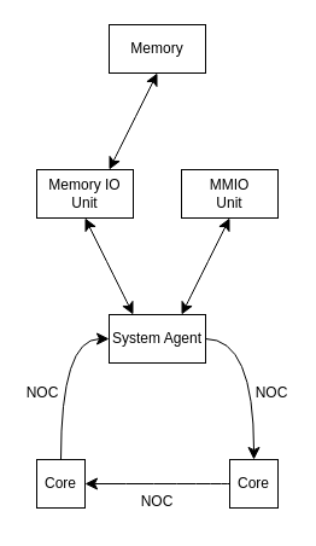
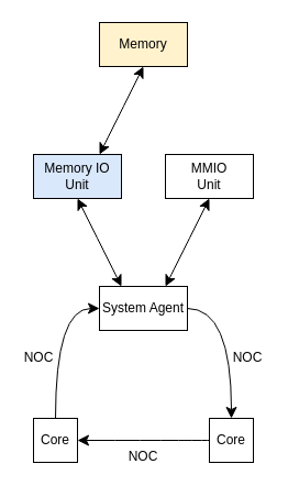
  <mxCell id="0" />
  <mxCell id="1" parent="0" />
  <mxCell id="2" style="edgeStyle=none;curved=1;rounded=0;orthogonalLoop=1;jettySize=auto;html=1;exitX=0;exitY=0.5;exitDx=0;exitDy=0;entryX=1;entryY=0.5;entryDx=0;entryDy=0;fontSize=12;startSize=8;endSize=8;" edge="1" parent="1" source="3" target="5"><mxGeometry relative="1" as="geometry" /></mxCell>
  <mxCell id="3" value="Core" style="rounded=0;whiteSpace=wrap;html=1;" vertex="1" parent="1"><mxGeometry x="190" y="380" width="40" height="40" as="geometry" /></mxCell>
  <mxCell id="4" style="edgeStyle=orthogonalEdgeStyle;curved=1;rounded=0;orthogonalLoop=1;jettySize=auto;html=1;exitX=0.5;exitY=0;exitDx=0;exitDy=0;entryX=0;entryY=0.5;entryDx=0;entryDy=0;fontSize=12;startSize=8;endSize=8;" edge="1" parent="1" source="5" target="12"><mxGeometry relative="1" as="geometry" /></mxCell>
  <mxCell id="5" value="Core" style="rounded=0;whiteSpace=wrap;html=1;" vertex="1" parent="1"><mxGeometry x="30" y="380" width="40" height="40" as="geometry" /></mxCell>
  <mxCell id="6" style="edgeStyle=none;curved=1;rounded=0;orthogonalLoop=1;jettySize=auto;html=1;exitX=0.75;exitY=0;exitDx=0;exitDy=0;entryX=0.5;entryY=1;entryDx=0;entryDy=0;fontSize=12;startSize=8;endSize=8;startArrow=classic;startFill=1;" edge="1" parent="1" source="7" target="8"><mxGeometry relative="1" as="geometry" /></mxCell>
- <mxCell id="7" value="Memory IO Unit" style="rounded=0;whiteSpace=wrap;html=1;" vertex="1" parent="1"><mxGeometry x="30" y="140" width="80" height="40" as="geometry" /></mxCell>
- <mxCell id="8" value="Memory" style="rounded=0;whiteSpace=wrap;html=1;" vertex="1" parent="1"><mxGeometry x="90" y="20" width="80" height="40" as="geometry" /></mxCell>
+ <mxCell id="7" value="Memory IO Unit" style="rounded=0;whiteSpace=wrap;html=1;fillColor=#dae8fc;" vertex="1" parent="1"><mxGeometry x="30" y="140" width="80" height="40" as="geometry" /></mxCell>
+ <mxCell id="8" value="Memory" style="rounded=0;whiteSpace=wrap;html=1;fillColor=#fff2cc;" vertex="1" parent="1"><mxGeometry x="90" y="20" width="80" height="40" as="geometry" /></mxCell>
  <mxCell id="9" style="edgeStyle=orthogonalEdgeStyle;rounded=0;orthogonalLoop=1;jettySize=auto;html=1;exitX=1;exitY=0.5;exitDx=0;exitDy=0;entryX=0.5;entryY=0;entryDx=0;entryDy=0;fontSize=12;startSize=8;endSize=8;elbow=vertical;curved=1;" edge="1" parent="1" source="12" target="3"><mxGeometry relative="1" as="geometry" /></mxCell>
  <mxCell id="10" style="edgeStyle=none;curved=1;rounded=0;orthogonalLoop=1;jettySize=auto;html=1;exitX=0.25;exitY=0;exitDx=0;exitDy=0;entryX=0.5;entryY=1;entryDx=0;entryDy=0;fontSize=12;startSize=8;endSize=8;startArrow=classic;startFill=1;" edge="1" parent="1" source="12" target="7"><mxGeometry relative="1" as="geometry" /></mxCell>
  <mxCell id="11" style="edgeStyle=none;curved=1;rounded=0;orthogonalLoop=1;jettySize=auto;html=1;exitX=0.75;exitY=0;exitDx=0;exitDy=0;entryX=0.5;entryY=1;entryDx=0;entryDy=0;fontSize=12;startSize=8;endSize=8;startArrow=classic;startFill=1;" edge="1" parent="1" source="12" target="13"><mxGeometry relative="1" as="geometry" /></mxCell>
  <mxCell id="12" value="System Agent" style="rounded=0;whiteSpace=wrap;html=1;" vertex="1" parent="1"><mxGeometry x="90" width="80" height="40" as="geometry" y="260" /></mxCell>
  <mxCell id="13" value="MMIO&lt;div&gt;Unit&lt;/div&gt;" style="rounded=0;whiteSpace=wrap;html=1;" vertex="1" parent="1"><mxGeometry y="140" width="80" height="40" as="geometry" x="150" /></mxCell>
  <mxCell id="14" value="NOC" style="text;html=1;align=center;verticalAlign=middle;whiteSpace=wrap;rounded=0;fontSize=12;" vertex="1" parent="1"><mxGeometry x="20" y="310" width="30" height="30" as="geometry" /></mxCell>
  <mxCell id="15" value="NOC" style="text;html=1;align=center;verticalAlign=middle;whiteSpace=wrap;rounded=0;fontSize=12;" vertex="1" parent="1"><mxGeometry x="210" y="310" width="30" height="30" as="geometry" /></mxCell>
  <mxCell id="16" value="NOC" style="text;html=1;align=center;verticalAlign=middle;whiteSpace=wrap;rounded=0;fontSize=12;" vertex="1" parent="1"><mxGeometry x="115" y="400" width="30" height="30" as="geometry" /></mxCell>
